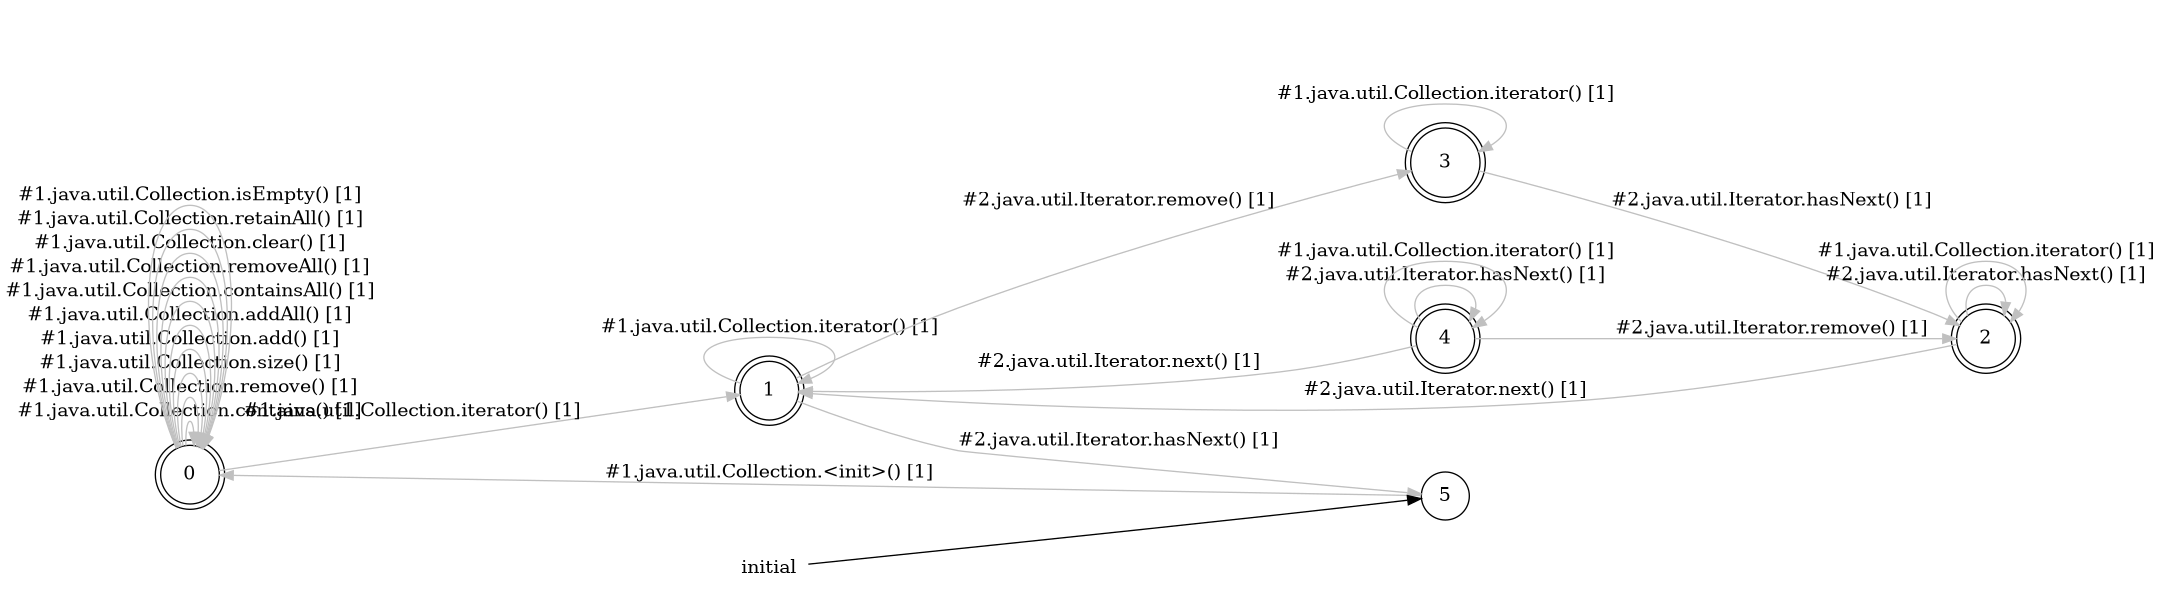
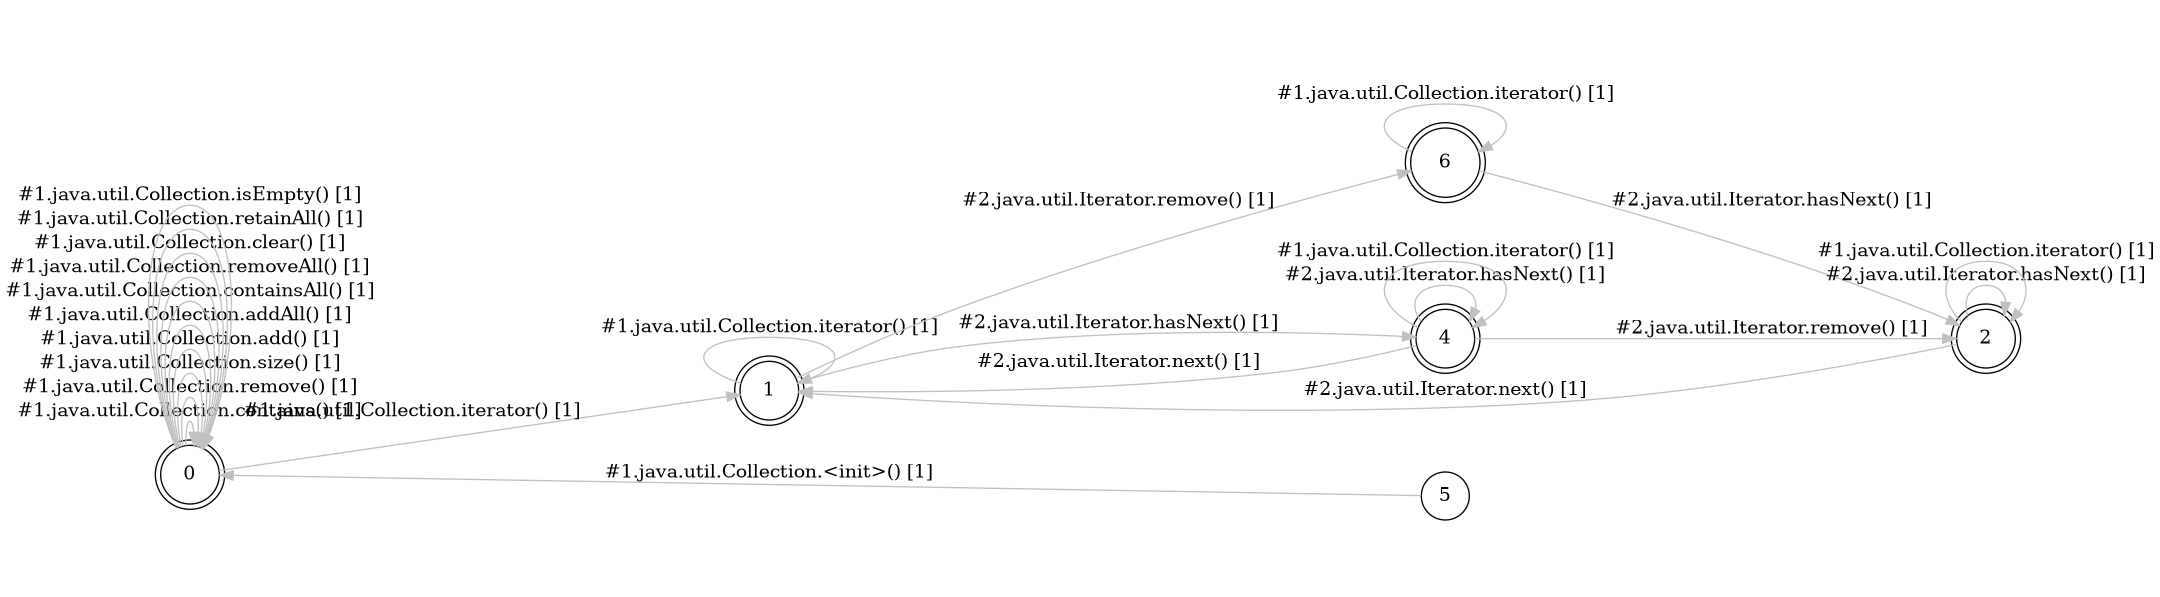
  digraph {
    rankdir=LR
    node [shape=doublecircle]
    edge [color=gray style="setlinewidth(1)"]
    0
    1
-   3
+   3 [label=6]
    2
    4
    5 [shape=circle]
-   initial [shape=plaintext]
    0 -> 0 [label="#1.java.util.Collection.contains() [1]"]
    0 -> 0 [label="#1.java.util.Collection.remove() [1]"]
    0 -> 0 [label="#1.java.util.Collection.size() [1]"]
    0 -> 0 [label="#1.java.util.Collection.add() [1]"]
    0 -> 0 [label="#1.java.util.Collection.addAll() [1]"]
    0 -> 0 [label="#1.java.util.Collection.containsAll() [1]"]
    0 -> 0 [label="#1.java.util.Collection.removeAll() [1]"]
    0 -> 0 [label="#1.java.util.Collection.clear() [1]"]
    0 -> 0 [label="#1.java.util.Collection.retainAll() [1]"]
    0 -> 0 [label="#1.java.util.Collection.isEmpty() [1]"]
    0 -> 1 [label="#1.java.util.Collection.iterator() [1]"]
    1 -> 1 [label="#1.java.util.Collection.iterator() [1]"]
    1 -> 3 [label="#2.java.util.Iterator.remove() [1]"]
-   1 -> 5 [label="#2.java.util.Iterator.hasNext() [1]"]
+   1 -> 4 [label="#2.java.util.Iterator.hasNext() [1]"]
    3 -> 3 [label="#1.java.util.Collection.iterator() [1]"]
    3 -> 2 [label="#2.java.util.Iterator.hasNext() [1]"]
    2 -> 1 [label="#2.java.util.Iterator.next() [1]"]
    2 -> 2 [label="#2.java.util.Iterator.hasNext() [1]"]
    2 -> 2 [label="#1.java.util.Collection.iterator() [1]"]
    4 -> 1 [label="#2.java.util.Iterator.next() [1]"]
    4 -> 2 [label="#2.java.util.Iterator.remove() [1]"]
    4 -> 4 [label="#2.java.util.Iterator.hasNext() [1]"]
    4 -> 4 [label="#1.java.util.Collection.iterator() [1]"]
    5 -> 0 [label="#1.java.util.Collection.<init>() [1]"]
-   initial -> 5 [color="" style=""]
  }
